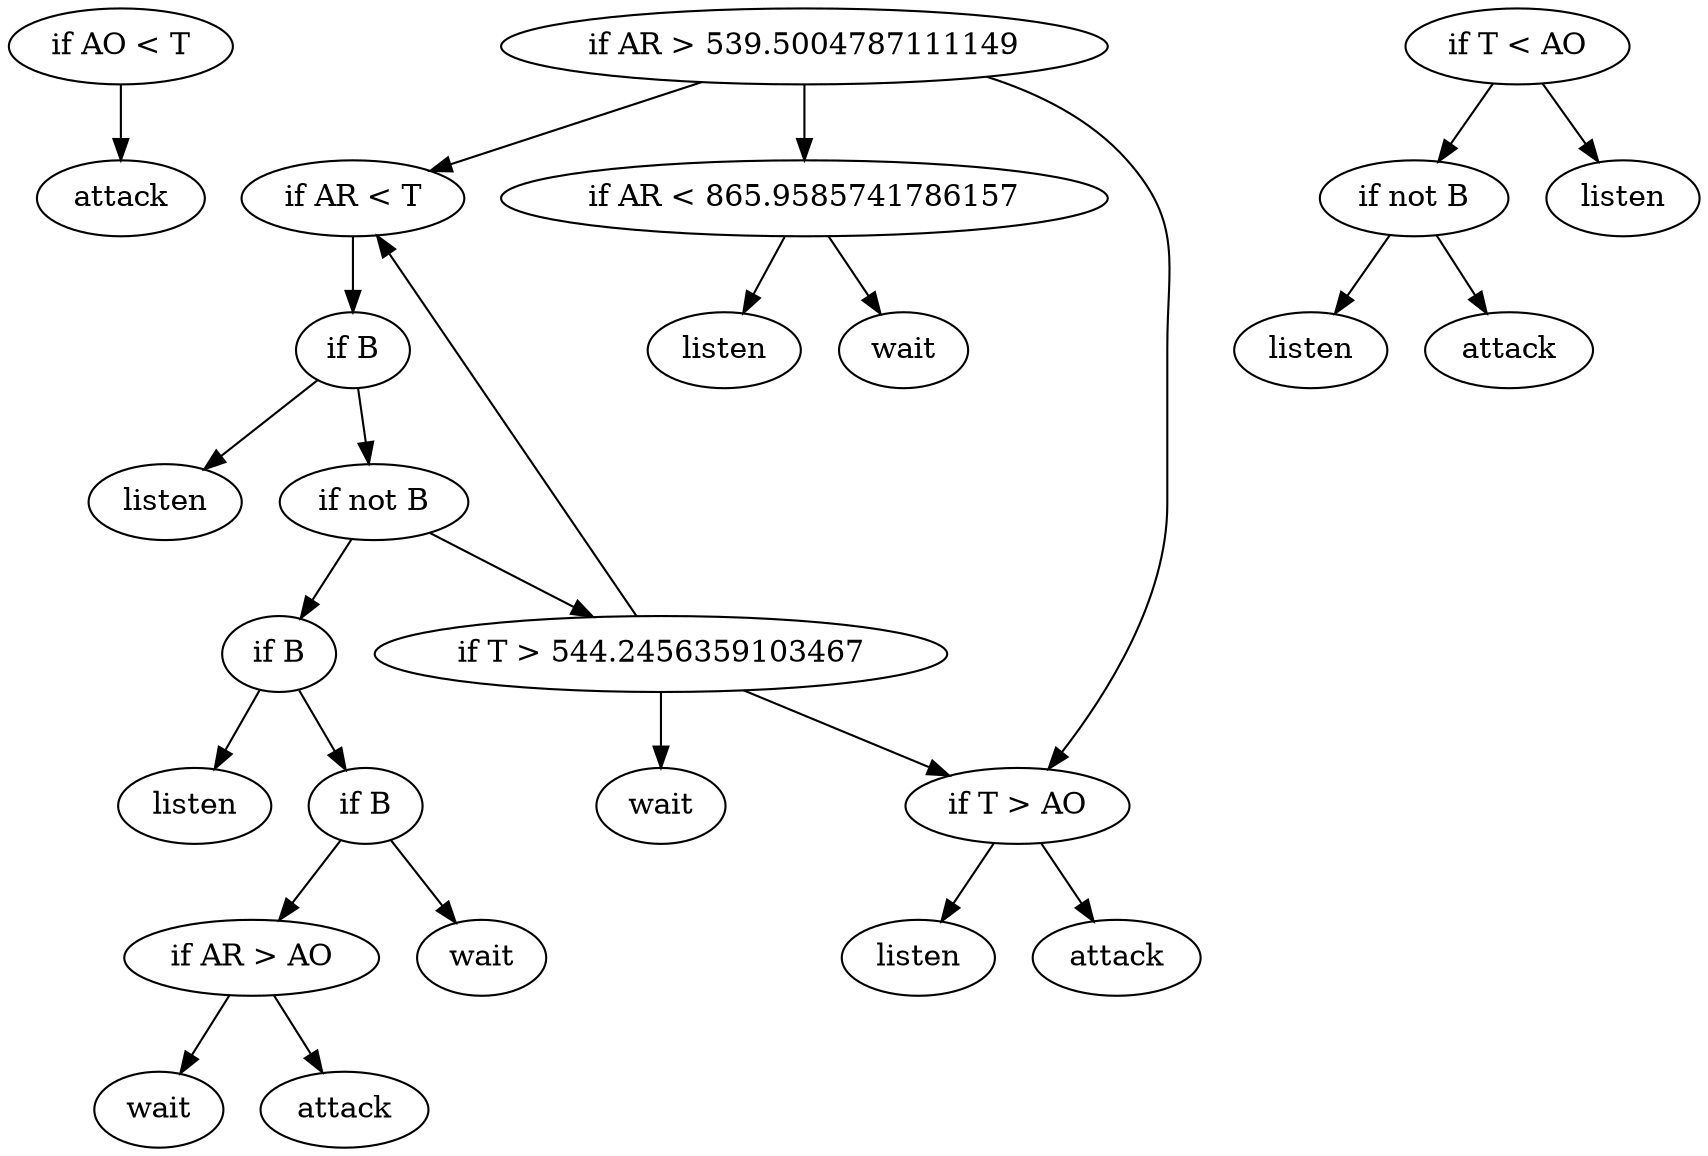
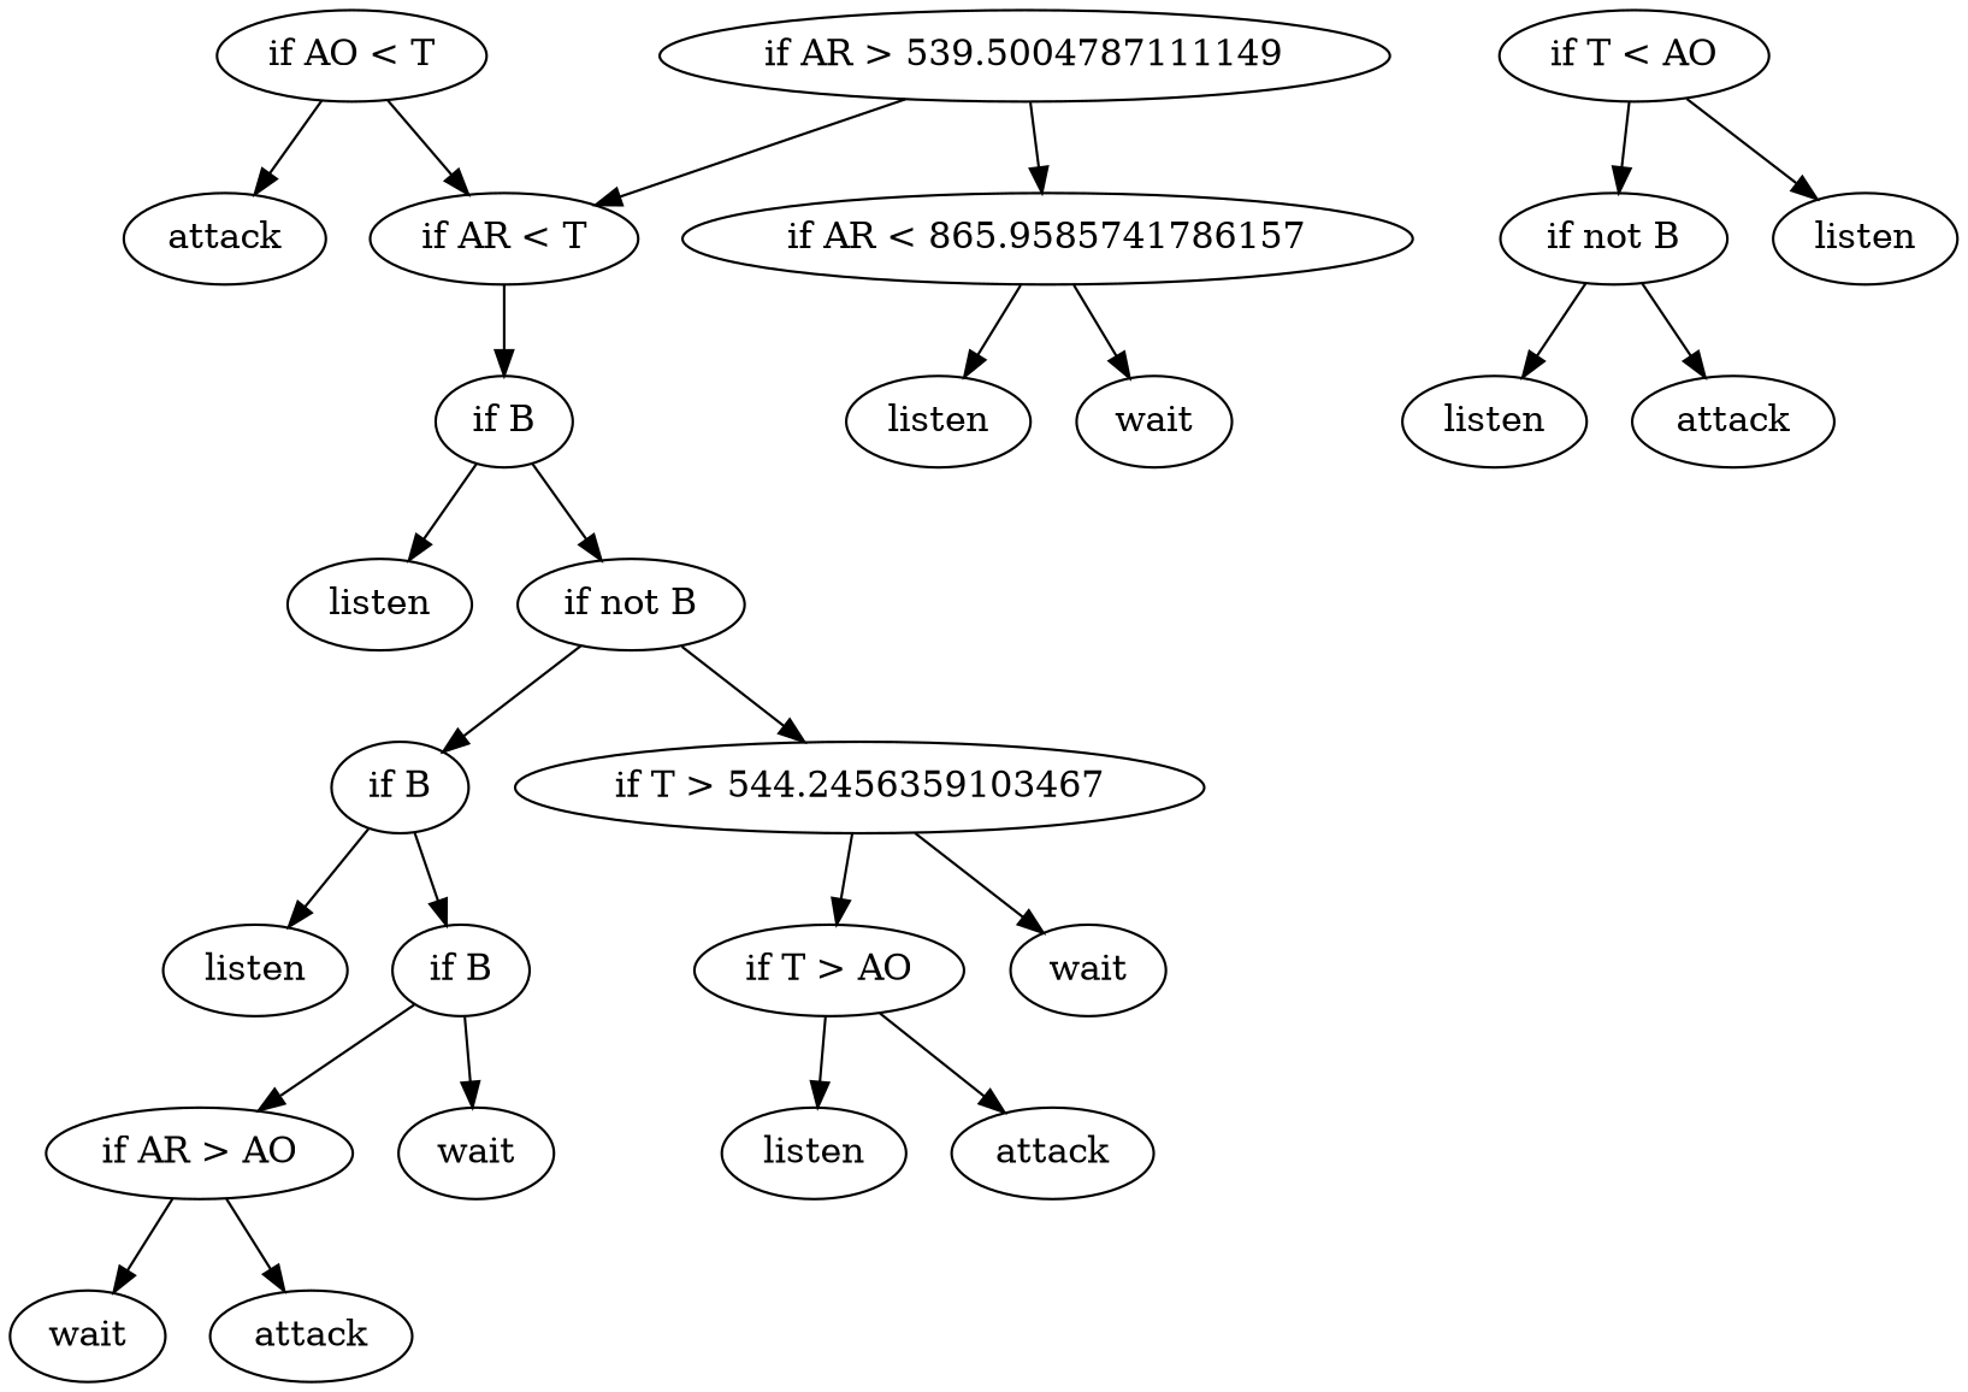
  digraph {
    n1 [label="if AO < T"]
    n2 [label="if AR < T"]
    n3 [label=attack]
    n4 [label="if B"]
    n5 [label="if AR > 539.5004787111149"]
    n6 [label="if AR < 865.9585741786157"]
    n7 [label="if T > AO"]
    n8 [label=listen]
    n9 [label="if not B"]
    n10 [label=listen]
    n11 [label=wait]
    n12 [label=listen]
    n13 [label=attack]
    n14 [label="if B"]
    n15 [label="if T > 544.2456359103467"]
    n16 [label=listen]
    n17 [label="if B"]
    n18 [label=wait]
    n19 [label="if AR > AO"]
    n20 [label=wait]
    n21 [label=wait]
    n22 [label=attack]
    n23 [label="if T < AO"]
    n24 [label="if not B"]
    n25 [label=listen]
    n26 [label=listen]
    n27 [label=attack]
-   n15 -> n2
+   n1 -> n2
    n1 -> n3
    n2 -> n4
    n4 -> n8
    n4 -> n9
    n5 -> n2
    n5 -> n6
-   n5 -> n7
    n6 -> n10
    n6 -> n11
    n7 -> n12
    n7 -> n13
    n9 -> n14
    n9 -> n15
    n14 -> n16
    n14 -> n17
    n15 -> n7
    n15 -> n18
    n17 -> n19
    n17 -> n20
    n19 -> n21
    n19 -> n22
    n23 -> n24
    n23 -> n25
    n24 -> n26
    n24 -> n27
  }
